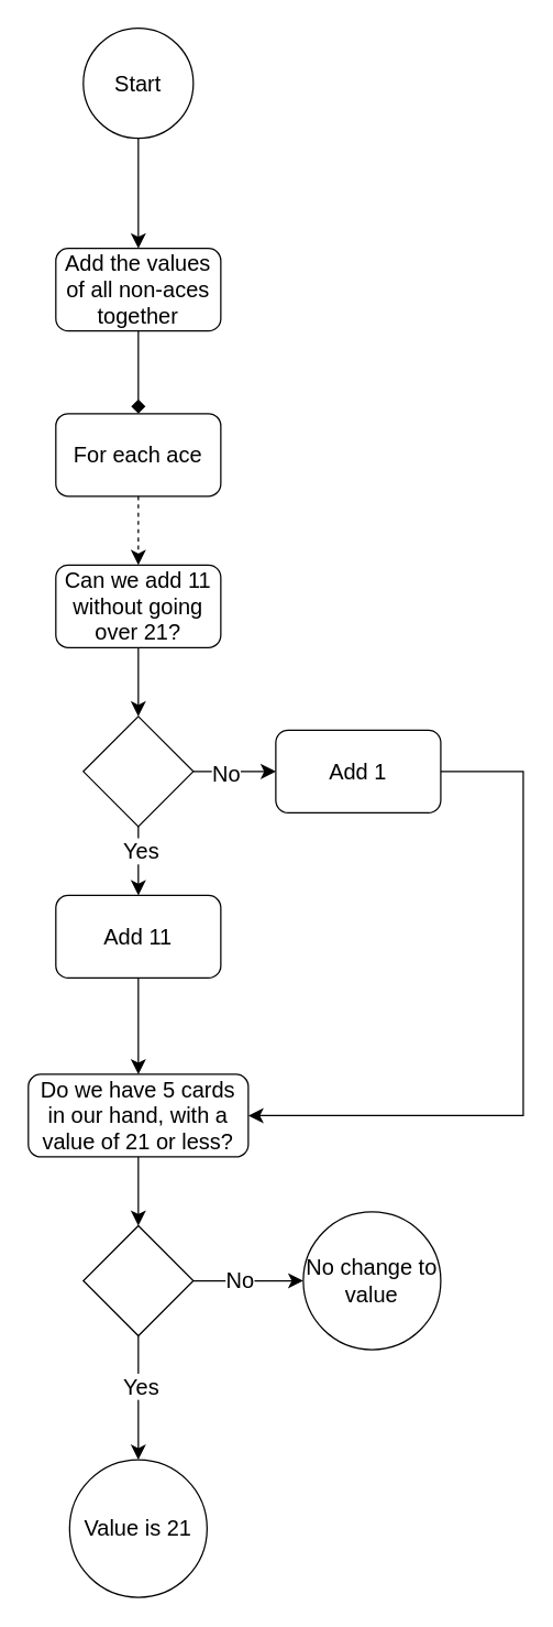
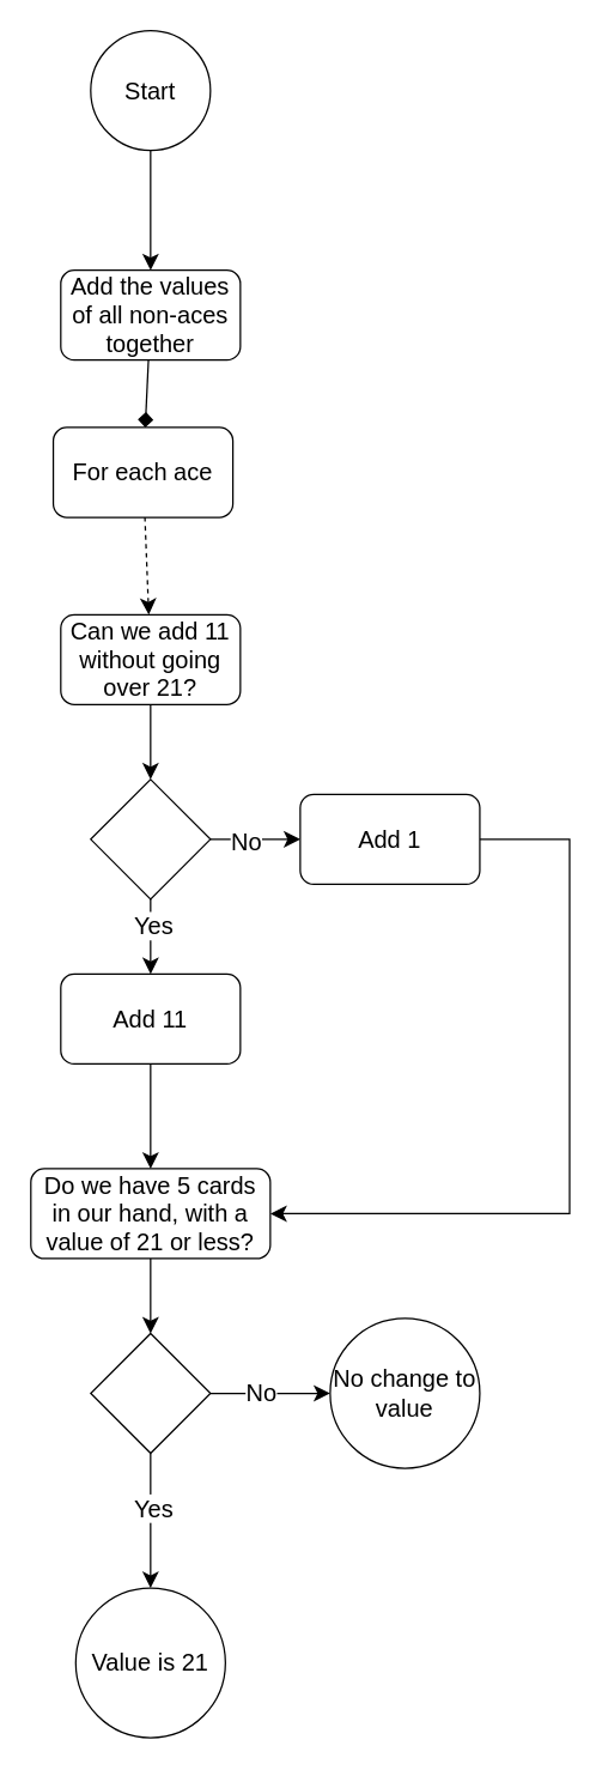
  <mxCell id="0" />
  <mxCell id="1" parent="0" />
  <mxCell id="2" value="" style="edgeStyle=none;curved=1;rounded=0;orthogonalLoop=1;jettySize=auto;html=1;fontSize=12;startSize=8;endSize=8;" edge="1" parent="1" source="3" target="5"><mxGeometry relative="1" as="geometry" /></mxCell>
  <mxCell id="3" value="Start" style="ellipse;whiteSpace=wrap;html=1;aspect=fixed;fontSize=16;" vertex="1" parent="1"><mxGeometry x="60" y="20" width="80" height="80" as="geometry" /></mxCell>
  <mxCell id="4" value="" style="edgeStyle=none;curved=1;rounded=0;orthogonalLoop=1;jettySize=auto;html=1;fontSize=12;startSize=8;endSize=8;endArrow=diamond;" edge="1" parent="1" source="5" target="7"><mxGeometry relative="1" as="geometry" /></mxCell>
  <mxCell id="5" value="Add the values of all non-aces together" style="rounded=1;whiteSpace=wrap;html=1;fontSize=16;direction=east;" vertex="1" parent="1"><mxGeometry x="40" y="180" width="120" height="60" as="geometry" /></mxCell>
  <mxCell id="6" value="" style="edgeStyle=none;curved=1;rounded=0;orthogonalLoop=1;jettySize=auto;html=1;fontSize=16;startSize=8;endSize=8;dashed=1;" edge="1" parent="1" source="7" target="9"><mxGeometry relative="1" as="geometry" /></mxCell>
- <mxCell id="7" value="For each ace" style="rounded=1;whiteSpace=wrap;html=1;fontSize=16;" vertex="1" parent="1"><mxGeometry x="40" y="300" width="120" height="60" as="geometry" /></mxCell>
+ <mxCell id="7" value="For each ace" style="rounded=1;whiteSpace=wrap;html=1;fontSize=16;" vertex="1" parent="1"><mxGeometry x="35" y="285" width="120" height="60" as="geometry" /></mxCell>
  <mxCell id="8" value="" style="edgeStyle=none;curved=1;rounded=0;orthogonalLoop=1;jettySize=auto;html=1;fontSize=16;startSize=8;endSize=8;" edge="1" parent="1" source="9" target="14"><mxGeometry relative="1" as="geometry" /></mxCell>
  <mxCell id="9" value="Can we add 11 without going over 21?" style="whiteSpace=wrap;html=1;fontSize=16;rounded=1;" vertex="1" parent="1"><mxGeometry x="40" y="410" width="120" height="60" as="geometry" /></mxCell>
  <mxCell id="10" value="" style="edgeStyle=none;curved=1;rounded=0;orthogonalLoop=1;jettySize=auto;html=1;fontSize=16;startSize=8;endSize=8;" edge="1" parent="1" source="14" target="16"><mxGeometry relative="1" as="geometry" /></mxCell>
  <mxCell id="11" value="Yes" style="edgeLabel;html=1;align=center;verticalAlign=middle;resizable=0;points=[];fontSize=16;" vertex="1" connectable="0" parent="10"><mxGeometry x="-0.326" y="1" relative="1" as="geometry"><mxPoint as="offset" /></mxGeometry></mxCell>
  <mxCell id="12" value="" style="edgeStyle=none;curved=1;rounded=0;orthogonalLoop=1;jettySize=auto;html=1;fontSize=16;startSize=8;endSize=8;" edge="1" parent="1" source="14" target="18"><mxGeometry relative="1" as="geometry" /></mxCell>
  <mxCell id="13" value="No" style="edgeLabel;html=1;align=center;verticalAlign=middle;resizable=0;points=[];fontSize=16;" vertex="1" connectable="0" parent="12"><mxGeometry x="-0.242" y="-1" relative="1" as="geometry"><mxPoint as="offset" /></mxGeometry></mxCell>
  <mxCell id="14" value="" style="rhombus;whiteSpace=wrap;html=1;fontSize=16;" vertex="1" parent="1"><mxGeometry x="60" y="520" width="80" height="80" as="geometry" /></mxCell>
  <mxCell id="15" value="" style="edgeStyle=none;rounded=0;orthogonalLoop=1;jettySize=auto;html=1;fontSize=16;startSize=8;endSize=8;" edge="1" parent="1" source="16" target="20"><mxGeometry relative="1" as="geometry" /></mxCell>
  <mxCell id="16" value="Add 11" style="rounded=1;whiteSpace=wrap;html=1;fontSize=16;" vertex="1" parent="1"><mxGeometry x="40" y="650" width="120" height="60" as="geometry" /></mxCell>
  <mxCell id="17" style="edgeStyle=none;rounded=0;orthogonalLoop=1;jettySize=auto;html=1;exitX=1;exitY=0.5;exitDx=0;exitDy=0;entryX=1;entryY=0.5;entryDx=0;entryDy=0;fontSize=16;startSize=8;endSize=8;" edge="1" parent="1" source="18" target="20"><mxGeometry relative="1" as="geometry"><Array as="points"><mxPoint x="380" y="560" /><mxPoint x="380" y="810" /></Array></mxGeometry></mxCell>
  <mxCell id="18" value="Add 1" style="rounded=1;whiteSpace=wrap;html=1;fontSize=16;" vertex="1" parent="1"><mxGeometry x="200" y="530" width="120" height="60" as="geometry" /></mxCell>
  <mxCell id="19" value="" style="edgeStyle=none;rounded=0;orthogonalLoop=1;jettySize=auto;html=1;fontSize=16;startSize=8;endSize=8;" edge="1" parent="1" source="20" target="25"><mxGeometry relative="1" as="geometry" /></mxCell>
  <mxCell id="20" value="Do we have 5 cards in our hand, with a value of 21 or less?" style="rounded=1;whiteSpace=wrap;html=1;fontSize=16;" vertex="1" parent="1"><mxGeometry x="20" y="780" width="160" height="60" as="geometry" /></mxCell>
  <mxCell id="21" value="" style="edgeStyle=none;rounded=0;orthogonalLoop=1;jettySize=auto;html=1;fontSize=16;startSize=8;endSize=8;" edge="1" parent="1" source="25" target="26"><mxGeometry relative="1" as="geometry" /></mxCell>
  <mxCell id="22" value="Yes" style="edgeLabel;html=1;align=center;verticalAlign=middle;resizable=0;points=[];fontSize=16;" vertex="1" connectable="0" parent="21"><mxGeometry x="-0.198" y="1" relative="1" as="geometry"><mxPoint as="offset" /></mxGeometry></mxCell>
  <mxCell id="23" value="" style="edgeStyle=none;rounded=0;orthogonalLoop=1;jettySize=auto;html=1;fontSize=16;startSize=8;endSize=8;" edge="1" parent="1" source="25" target="27"><mxGeometry relative="1" as="geometry" /></mxCell>
  <mxCell id="24" value="No" style="edgeLabel;html=1;align=center;verticalAlign=middle;resizable=0;points=[];fontSize=16;" vertex="1" connectable="0" parent="23"><mxGeometry x="-0.18" y="1" relative="1" as="geometry"><mxPoint as="offset" /></mxGeometry></mxCell>
  <mxCell id="25" value="" style="rhombus;whiteSpace=wrap;html=1;fontSize=16;" vertex="1" parent="1"><mxGeometry x="60" y="890" width="80" height="80" as="geometry" /></mxCell>
  <mxCell id="26" value="Value is 21" style="ellipse;whiteSpace=wrap;html=1;aspect=fixed;fontSize=16;" vertex="1" parent="1"><mxGeometry x="50" y="1060" width="100" height="100" as="geometry" /></mxCell>
  <mxCell id="27" value="No change to value" style="ellipse;whiteSpace=wrap;html=1;aspect=fixed;fontSize=16;" vertex="1" parent="1"><mxGeometry x="220" y="880" width="100" height="100" as="geometry" /></mxCell>
